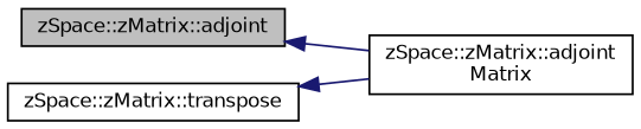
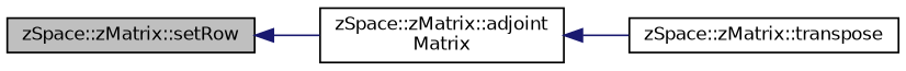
  digraph {
    fontname="DejaVu Sans"
    rankdir=LR
    node [color=black fillcolor=white fontname="DejaVu Sans" fontsize=10 shape=record style=filled]
    edge [color=midnightblue dir=back fontname="DejaVu Sans" fontsize=10 labelfontname=Helvetica labelfontsize=10 style=solid]
-   n1 [fillcolor=grey75 fontcolor=black height=0.2 label="zSpace::zMatrix::adjoint" width=0.4]
+   n1 [fillcolor=grey75 fontcolor=black height=0.2 label="zSpace::zMatrix::setRow" width=0.4]
    n2 [height=0.2 label="zSpace::zMatrix::adjoint\lMatrix" width=0.4]
    n3 [height=0.2 label="zSpace::zMatrix::transpose" width=0.4]
    n1 -> n2
-   n3 -> n2
+   n2 -> n3
  }
